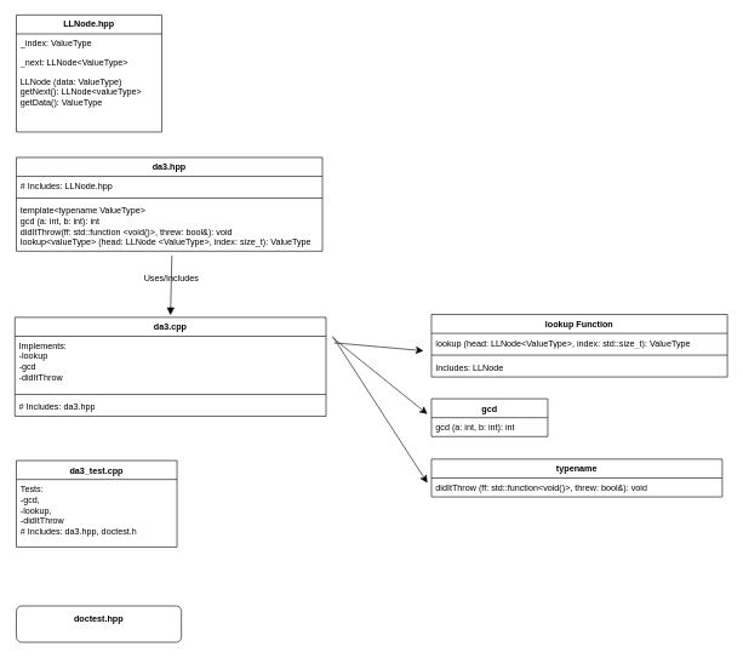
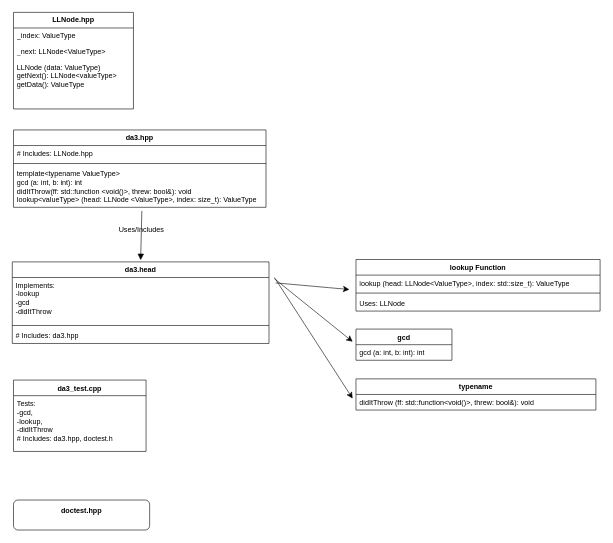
  <mxCell id="0" />
  <mxCell id="1" parent="0" />
  <mxCell id="2" value="&lt;b&gt;LLNode.hpp&lt;/b&gt;" style="swimlane;fontStyle=0;childLayout=stackLayout;horizontal=1;startSize=26;fillColor=none;horizontalStack=0;resizeParent=1;resizeParentMax=0;resizeLast=0;collapsible=1;marginBottom=0;whiteSpace=wrap;html=1;labelBackgroundColor=none;" vertex="1" parent="1"><mxGeometry x="22" y="20" width="200" height="161" as="geometry"><mxRectangle x="-1114" y="-1623" width="105" height="26" as="alternateBounds" /></mxGeometry></mxCell>
  <mxCell id="3" value="_index: ValueType" style="text;strokeColor=none;fillColor=none;align=left;verticalAlign=top;spacingLeft=4;spacingRight=4;overflow=hidden;rotatable=0;points=[[0,0.5],[1,0.5]];portConstraint=eastwest;whiteSpace=wrap;html=1;labelBackgroundColor=none;" vertex="1" parent="2"><mxGeometry y="26" width="200" height="26" as="geometry" /></mxCell>
  <mxCell id="4" value="_next: LLNode&amp;lt;ValueType&amp;gt;" style="text;strokeColor=none;fillColor=none;align=left;verticalAlign=top;spacingLeft=4;spacingRight=4;overflow=hidden;rotatable=0;points=[[0,0.5],[1,0.5]];portConstraint=eastwest;whiteSpace=wrap;html=1;labelBackgroundColor=none;" vertex="1" parent="2"><mxGeometry y="52" width="200" height="26" as="geometry" /></mxCell>
  <mxCell id="5" value="LLNode (data: ValueType)&lt;div&gt;getNext(): LLNode&amp;lt;valueType&amp;gt;&lt;/div&gt;&lt;div&gt;getData(): ValueType&lt;/div&gt;" style="text;strokeColor=none;fillColor=none;align=left;verticalAlign=top;spacingLeft=4;spacingRight=4;overflow=hidden;rotatable=0;points=[[0,0.5],[1,0.5]];portConstraint=eastwest;whiteSpace=wrap;html=1;labelBackgroundColor=none;" vertex="1" parent="2"><mxGeometry y="78" width="200" height="83" as="geometry" /></mxCell>
  <mxCell id="6" value="da3.hpp" style="swimlane;fontStyle=1;align=center;verticalAlign=top;childLayout=stackLayout;horizontal=1;startSize=26;horizontalStack=0;resizeParent=1;resizeParentMax=0;resizeLast=0;collapsible=1;marginBottom=0;whiteSpace=wrap;html=1;labelBackgroundColor=none;" vertex="1" parent="1"><mxGeometry x="22" y="216" width="421" height="129" as="geometry" /></mxCell>
  <mxCell id="7" value="# Includes: LLNode.hpp" style="text;strokeColor=none;fillColor=none;align=left;verticalAlign=top;spacingLeft=4;spacingRight=4;overflow=hidden;rotatable=0;points=[[0,0.5],[1,0.5]];portConstraint=eastwest;whiteSpace=wrap;html=1;labelBackgroundColor=none;" vertex="1" parent="6"><mxGeometry y="26" width="421" height="26" as="geometry" /></mxCell>
  <mxCell id="8" value="" style="line;strokeWidth=1;fillColor=none;align=left;verticalAlign=middle;spacingTop=-1;spacingLeft=3;spacingRight=3;rotatable=0;labelPosition=right;points=[];portConstraint=eastwest;labelBackgroundColor=none;" vertex="1" parent="6"><mxGeometry y="52" width="421" height="8" as="geometry" /></mxCell>
  <mxCell id="9" value="&lt;div&gt;template&amp;lt;typename ValueType&amp;gt;&lt;/div&gt;gcd (a: int, b: int): int&lt;div&gt;didItThrow(ff: std::function &amp;lt;void()&amp;gt;, threw: bool&amp;amp;): void&lt;/div&gt;&lt;div&gt;lookup&amp;lt;valueType&amp;gt; (head: LLNode &amp;lt;ValueType&amp;gt;, index: size_t): ValueType&lt;br&gt;&lt;/div&gt;" style="text;strokeColor=none;fillColor=none;align=left;verticalAlign=top;spacingLeft=4;spacingRight=4;overflow=hidden;rotatable=0;points=[[0,0.5],[1,0.5]];portConstraint=eastwest;whiteSpace=wrap;html=1;labelBackgroundColor=none;" vertex="1" parent="6"><mxGeometry y="60" width="421" height="69" as="geometry" /></mxCell>
  <mxCell id="10" value="Uses/Includes" style="html=1;verticalAlign=bottom;endArrow=block;curved=0;rounded=0;fontSize=12;startSize=8;endSize=8;labelBackgroundColor=none;fontColor=default;" edge="1" parent="1"><mxGeometry width="80" relative="1" as="geometry"><mxPoint x="236" y="351" as="sourcePoint" /><mxPoint x="234" y="433" as="targetPoint" /></mxGeometry></mxCell>
- <mxCell id="11" value="da3.cpp" style="swimlane;fontStyle=1;align=center;verticalAlign=top;childLayout=stackLayout;horizontal=1;startSize=26;horizontalStack=0;resizeParent=1;resizeParentMax=0;resizeLast=0;collapsible=1;marginBottom=0;whiteSpace=wrap;html=1;labelBackgroundColor=none;" vertex="1" parent="1"><mxGeometry x="20" y="436" width="428" height="136" as="geometry" /></mxCell>
+ <mxCell id="11" value="da3.head" style="swimlane;fontStyle=1;align=center;verticalAlign=top;childLayout=stackLayout;horizontal=1;startSize=26;horizontalStack=0;resizeParent=1;resizeParentMax=0;resizeLast=0;collapsible=1;marginBottom=0;whiteSpace=wrap;html=1;labelBackgroundColor=none;" vertex="1" parent="1"><mxGeometry x="20" y="436" width="428" height="136" as="geometry" /></mxCell>
  <mxCell id="12" value="Implements:&lt;div&gt;-lookup&lt;/div&gt;&lt;div&gt;-gcd&lt;/div&gt;&lt;div&gt;-didItThrow&lt;/div&gt;" style="text;strokeColor=none;fillColor=none;align=left;verticalAlign=top;spacingLeft=4;spacingRight=4;overflow=hidden;rotatable=0;points=[[0,0.5],[1,0.5]];portConstraint=eastwest;whiteSpace=wrap;html=1;labelBackgroundColor=none;" vertex="1" parent="11"><mxGeometry y="26" width="428" height="76" as="geometry" /></mxCell>
  <mxCell id="13" value="" style="line;strokeWidth=1;fillColor=none;align=left;verticalAlign=middle;spacingTop=-1;spacingLeft=3;spacingRight=3;rotatable=0;labelPosition=right;points=[];portConstraint=eastwest;labelBackgroundColor=none;" vertex="1" parent="11"><mxGeometry y="102" width="428" height="8" as="geometry" /></mxCell>
  <mxCell id="14" value="# Includes: da3.hpp" style="text;strokeColor=none;fillColor=none;align=left;verticalAlign=top;spacingLeft=4;spacingRight=4;overflow=hidden;rotatable=0;points=[[0,0.5],[1,0.5]];portConstraint=eastwest;whiteSpace=wrap;html=1;labelBackgroundColor=none;" vertex="1" parent="11"><mxGeometry y="110" width="428" height="26" as="geometry" /></mxCell>
  <mxCell id="15" value="lookup Function" style="swimlane;fontStyle=1;align=center;verticalAlign=top;childLayout=stackLayout;horizontal=1;startSize=26;horizontalStack=0;resizeParent=1;resizeParentMax=0;resizeLast=0;collapsible=1;marginBottom=0;whiteSpace=wrap;html=1;labelBackgroundColor=none;" vertex="1" parent="1"><mxGeometry x="593" y="432" width="407" height="86" as="geometry" /></mxCell>
  <mxCell id="16" value="lookup (head: LLNode&amp;lt;ValueType&amp;gt;, index: std::size_t): ValueType" style="text;strokeColor=none;fillColor=none;align=left;verticalAlign=top;spacingLeft=4;spacingRight=4;overflow=hidden;rotatable=0;points=[[0,0.5],[1,0.5]];portConstraint=eastwest;whiteSpace=wrap;html=1;labelBackgroundColor=none;" vertex="1" parent="15"><mxGeometry y="26" width="407" height="26" as="geometry" /></mxCell>
  <mxCell id="17" value="" style="line;strokeWidth=1;fillColor=none;align=left;verticalAlign=middle;spacingTop=-1;spacingLeft=3;spacingRight=3;rotatable=0;labelPosition=right;points=[];portConstraint=eastwest;labelBackgroundColor=none;" vertex="1" parent="15"><mxGeometry y="52" width="407" height="8" as="geometry" /></mxCell>
- <mxCell id="18" value="Includes: LLNode" style="text;strokeColor=none;fillColor=none;align=left;verticalAlign=top;spacingLeft=4;spacingRight=4;overflow=hidden;rotatable=0;points=[[0,0.5],[1,0.5]];portConstraint=eastwest;whiteSpace=wrap;html=1;labelBackgroundColor=none;" vertex="1" parent="15"><mxGeometry y="60" width="407" height="26" as="geometry" /></mxCell>
+ <mxCell id="18" value="Uses: LLNode" style="text;strokeColor=none;fillColor=none;align=left;verticalAlign=top;spacingLeft=4;spacingRight=4;overflow=hidden;rotatable=0;points=[[0,0.5],[1,0.5]];portConstraint=eastwest;whiteSpace=wrap;html=1;labelBackgroundColor=none;" vertex="1" parent="15"><mxGeometry y="60" width="407" height="26" as="geometry" /></mxCell>
  <mxCell id="19" value="gcd" style="swimlane;fontStyle=1;align=center;verticalAlign=top;childLayout=stackLayout;horizontal=1;startSize=26;horizontalStack=0;resizeParent=1;resizeParentMax=0;resizeLast=0;collapsible=1;marginBottom=0;whiteSpace=wrap;html=1;labelBackgroundColor=none;" vertex="1" parent="1"><mxGeometry x="593" y="548" width="160" height="52" as="geometry" /></mxCell>
  <mxCell id="20" value="gcd (a: int, b: int): int" style="text;strokeColor=none;fillColor=none;align=left;verticalAlign=top;spacingLeft=4;spacingRight=4;overflow=hidden;rotatable=0;points=[[0,0.5],[1,0.5]];portConstraint=eastwest;whiteSpace=wrap;html=1;labelBackgroundColor=none;" vertex="1" parent="19"><mxGeometry y="26" width="160" height="26" as="geometry" /></mxCell>
  <mxCell id="21" value="da3_test.cpp" style="swimlane;fontStyle=1;align=center;verticalAlign=top;childLayout=stackLayout;horizontal=1;startSize=26;horizontalStack=0;resizeParent=1;resizeParentMax=0;resizeLast=0;collapsible=1;marginBottom=0;whiteSpace=wrap;html=1;labelBackgroundColor=none;" vertex="1" parent="1"><mxGeometry x="22" y="633" width="221" height="119" as="geometry" /></mxCell>
  <mxCell id="22" value="Tests:&amp;nbsp;&lt;div&gt;&lt;div&gt;-gcd,&lt;/div&gt;&lt;div&gt;-lookup,&lt;/div&gt;&lt;div&gt;-didItThrow&lt;/div&gt;&lt;/div&gt;&lt;div&gt;# Includes: da3.hpp, doctest.h&lt;/div&gt;" style="text;strokeColor=none;fillColor=none;align=left;verticalAlign=top;spacingLeft=4;spacingRight=4;overflow=hidden;rotatable=0;points=[[0,0.5],[1,0.5]];portConstraint=eastwest;whiteSpace=wrap;html=1;labelBackgroundColor=none;" vertex="1" parent="21"><mxGeometry y="26" width="221" height="93" as="geometry" /></mxCell>
  <mxCell id="23" value="typename" style="swimlane;fontStyle=1;align=center;verticalAlign=top;childLayout=stackLayout;horizontal=1;startSize=26;horizontalStack=0;resizeParent=1;resizeParentMax=0;resizeLast=0;collapsible=1;marginBottom=0;whiteSpace=wrap;html=1;labelBackgroundColor=none;" vertex="1" parent="1"><mxGeometry x="593" y="631" width="400" height="52" as="geometry" /></mxCell>
  <mxCell id="24" value="didItThrow (ff: std::function&amp;lt;void()&amp;gt;, threw: bool&amp;amp;): void" style="text;strokeColor=none;fillColor=none;align=left;verticalAlign=top;spacingLeft=4;spacingRight=4;overflow=hidden;rotatable=0;points=[[0,0.5],[1,0.5]];portConstraint=eastwest;whiteSpace=wrap;html=1;labelBackgroundColor=none;" vertex="1" parent="23"><mxGeometry y="26" width="400" height="26" as="geometry" /></mxCell>
  <mxCell id="25" value="&lt;b&gt;doctest.hpp&lt;/b&gt;&lt;div&gt;&lt;br&gt;&lt;/div&gt;" style="html=1;whiteSpace=wrap;labelBackgroundColor=none;rounded=1;" vertex="1" parent="1"><mxGeometry x="22" y="833" width="227" height="50" as="geometry" /></mxCell>
  <mxCell id="26" value="" style="endArrow=classic;html=1;rounded=0;fontSize=12;startSize=8;endSize=8;curved=1;labelBackgroundColor=none;fontColor=default;" edge="1" parent="1"><mxGeometry width="50" height="50" relative="1" as="geometry"><mxPoint x="459" y="471" as="sourcePoint" /><mxPoint x="582" y="482" as="targetPoint" /></mxGeometry></mxCell>
  <mxCell id="27" value="" style="endArrow=classic;html=1;rounded=0;fontSize=12;startSize=8;endSize=8;curved=1;entryX=-0.035;entryY=-0.192;entryDx=0;entryDy=0;entryPerimeter=0;labelBackgroundColor=none;fontColor=default;" edge="1" parent="1" target="20"><mxGeometry width="50" height="50" relative="1" as="geometry"><mxPoint x="457" y="464" as="sourcePoint" /><mxPoint x="530" y="477" as="targetPoint" /></mxGeometry></mxCell>
  <mxCell id="28" value="" style="endArrow=classic;html=1;rounded=0;fontSize=12;startSize=8;endSize=8;curved=1;entryX=-0.014;entryY=0.256;entryDx=0;entryDy=0;entryPerimeter=0;labelBackgroundColor=none;fontColor=default;" edge="1" parent="1" target="24"><mxGeometry width="50" height="50" relative="1" as="geometry"><mxPoint x="457" y="462" as="sourcePoint" /><mxPoint x="530" y="477" as="targetPoint" /></mxGeometry></mxCell>
